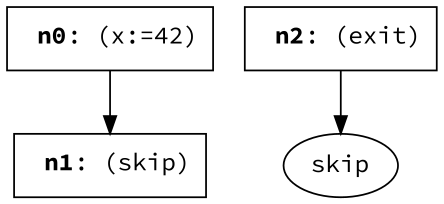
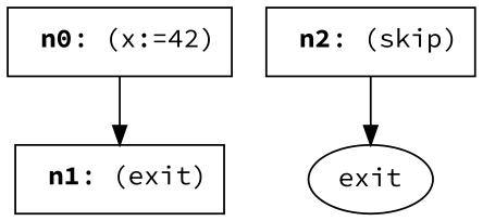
  digraph {
    fontname="Source Code Pro"
    node [fontname="Source Code Pro" shape=box]
    edge [fontname="Source Code Pro"]
    n1 [label=< <B>n0</B>: (x:=42)>]
-   n2 [label=< <B>n1</B>: (skip)>]
-   n3 [label=< <B>n2</B>: (exit)>]
-   exit [label=skip shape=""]
+   n2 [label=< <B>n1</B>: (exit)>]
+   n3 [label=< <B>n2</B>: (skip)>]
+   exit [shape=""]
    n1 -> n2
    n3 -> exit
  }
